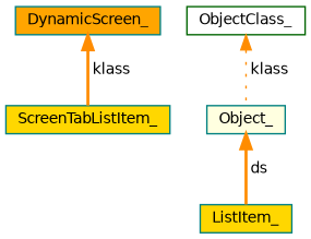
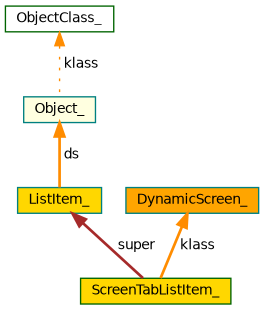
  digraph {
    node [color=teal fillcolor=gold fontname=Helvetica fontsize=10 shape=record style=filled]
    edge [color=darkorange dir=back fontname=Helvetica fontsize=10 labelfontname=Helvetica labelfontsize=10 style=bold]
-   n1 [fontcolor=black height=0.2 label=ScreenTabListItem_ width=0.4]
+   n1 [color=darkgreen fontcolor=black height=0.2 label=ScreenTabListItem_ width=0.4]
    n2 [height=0.2 label=ListItem_ width=0.4]
    n3 [fillcolor=lightyellow height=0.2 label=Object_ width=0.4]
    n4 [color=darkgreen fillcolor=white height=0.2 label=ObjectClass_ width=0.4]
    n5 [fillcolor=orange height=0.2 label=DynamicScreen_ width=0.4]
+   n2 -> n1 [color=brown label=" super"]
    n3 -> n2 [label=" ds"]
    n4 -> n3 [label=" klass" style=dotted]
    n5 -> n1 [label=" klass"]
  }
